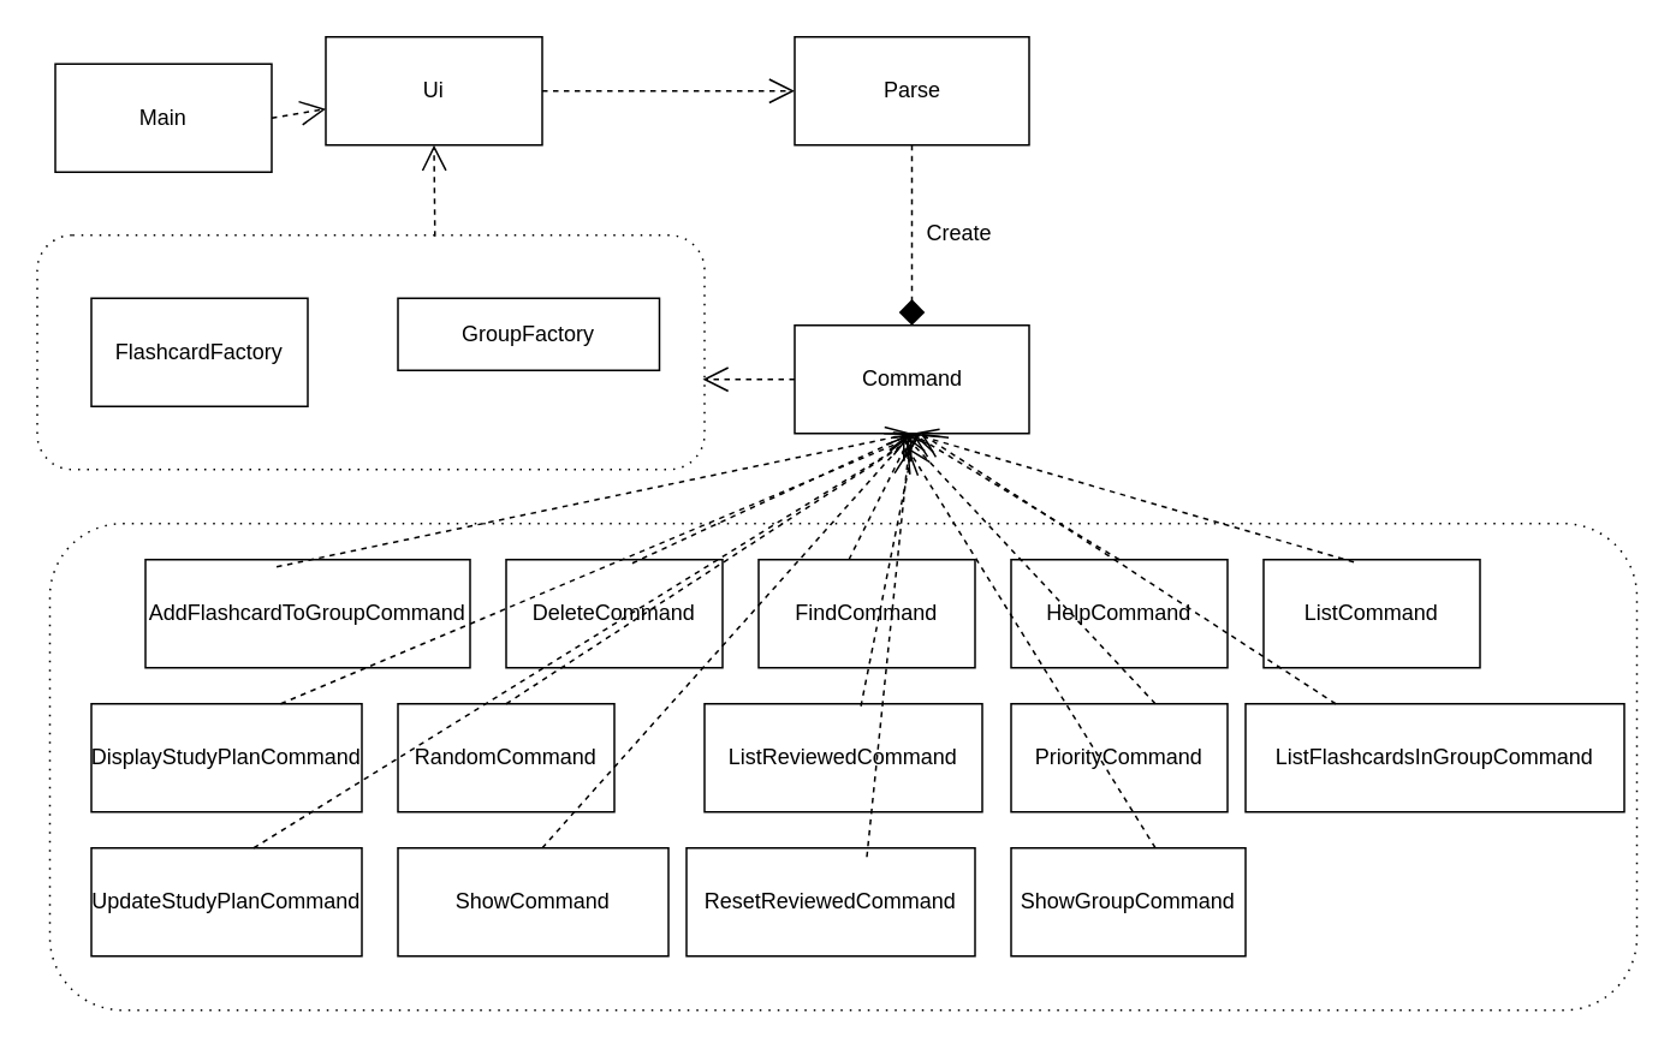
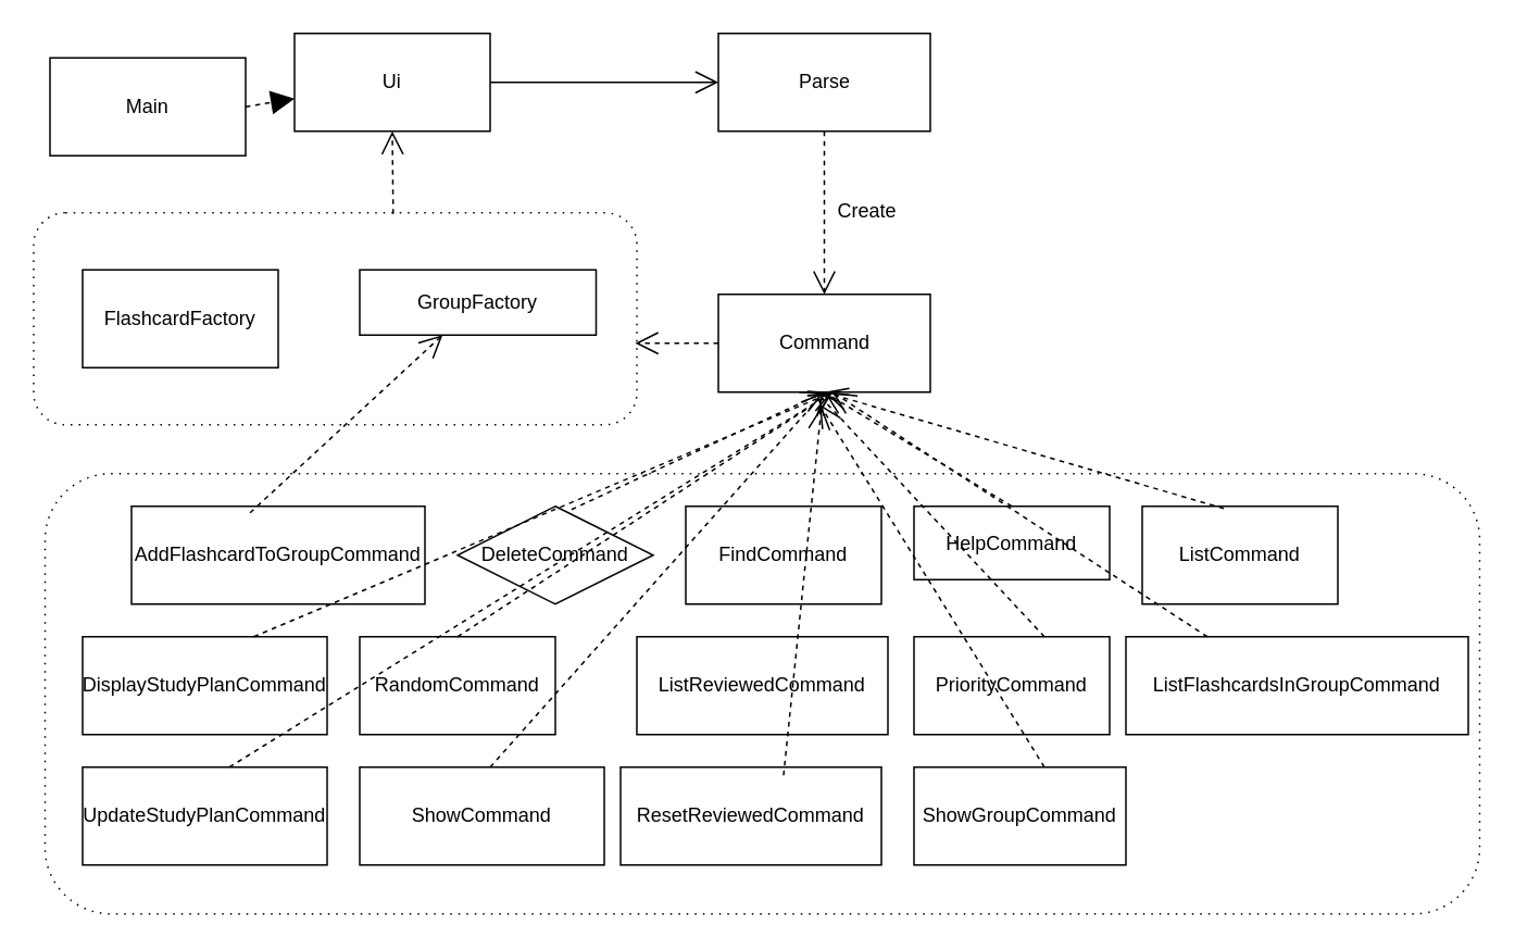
  <mxCell id="0" />
  <mxCell id="1" parent="0" />
  <mxCell id="2" value="" style="shape=ext;rounded=1;html=1;whiteSpace=wrap;dashed=1;dashPattern=1 4;strokeColor=#000000;" vertex="1" parent="1"><mxGeometry x="20" y="130" width="370" height="130" as="geometry" /></mxCell>
  <mxCell id="3" value="Event&#10;Sub-Process" style="shape=ext;rounded=1;html=1;whiteSpace=wrap;dashed=1;dashPattern=1 4;strokeColor=#000000;" vertex="1" parent="1"><mxGeometry x="27" y="290" width="880" height="270" as="geometry" /></mxCell>
  <mxCell id="4" value="Ui" style="rounded=0;whiteSpace=wrap;html=1;strokeColor=#000000;" vertex="1" parent="1"><mxGeometry x="180" y="20" width="120" height="60" as="geometry" /></mxCell>
  <mxCell id="5" value="Main" style="rounded=0;whiteSpace=wrap;html=1;strokeColor=#000000;" vertex="1" parent="1"><mxGeometry x="30" y="35" width="120" height="60" as="geometry" /></mxCell>
- <mxCell id="6" value="" style="endArrow=open;endSize=12;dashed=1;html=1;strokeColor=#000000;exitX=1;exitY=0.5;exitDx=0;exitDy=0;" edge="1" parent="1" source="5" target="4"><mxGeometry x="-0.112" y="10" width="160" relative="1" as="geometry"><mxPoint x="145" y="149.5" as="sourcePoint" /><mxPoint x="235" y="150" as="targetPoint" /><mxPoint as="offset" /></mxGeometry></mxCell>
+ <mxCell id="6" value="" style="endArrow=block;endSize=12;dashed=1;html=1;strokeColor=#000000;exitX=1;exitY=0.5;exitDx=0;exitDy=0;" edge="1" parent="1" source="5" target="4"><mxGeometry x="-0.112" y="10" width="160" relative="1" as="geometry"><mxPoint x="145" y="149.5" as="sourcePoint" /><mxPoint x="235" y="150" as="targetPoint" /><mxPoint as="offset" /></mxGeometry></mxCell>
  <mxCell id="7" value="Parse" style="html=1;strokeColor=#000000;" vertex="1" parent="1"><mxGeometry x="440" y="20" width="130" height="60" as="geometry" /></mxCell>
- <mxCell id="8" value="" style="endArrow=open;endSize=12;dashed=1;html=1;strokeColor=#000000;" edge="1" parent="1" source="4" target="7"><mxGeometry x="-0.112" y="10" width="160" relative="1" as="geometry"><mxPoint x="355" y="149.5" as="sourcePoint" /><mxPoint x="445" y="150" as="targetPoint" /><mxPoint as="offset" /></mxGeometry></mxCell>
- <mxCell id="9" value="" style="endArrow=diamond;endSize=12;dashed=1;html=1;entryX=0.5;entryY=0;entryDx=0;entryDy=0;exitX=0.5;exitY=1;exitDx=0;exitDy=0;strokeColor=#000000;" edge="1" parent="1" source="7" target="12"><mxGeometry x="-0.112" y="10" width="160" relative="1" as="geometry"><mxPoint x="500" y="130" as="sourcePoint" /><mxPoint x="580" y="130.286" as="targetPoint" /><mxPoint as="offset" /></mxGeometry></mxCell>
+ <mxCell id="8" value="" style="endArrow=open;endSize=12;dashed=0;html=1;strokeColor=#000000;" edge="1" parent="1" source="4" target="7"><mxGeometry x="-0.112" y="10" width="160" relative="1" as="geometry"><mxPoint x="355" y="149.5" as="sourcePoint" /><mxPoint x="445" y="150" as="targetPoint" /><mxPoint as="offset" /></mxGeometry></mxCell>
+ <mxCell id="9" value="" style="endArrow=open;endSize=12;dashed=1;html=1;entryX=0.5;entryY=0;entryDx=0;entryDy=0;exitX=0.5;exitY=1;exitDx=0;exitDy=0;strokeColor=#000000;" edge="1" parent="1" source="7" target="12"><mxGeometry x="-0.112" y="10" width="160" relative="1" as="geometry"><mxPoint x="500" y="130" as="sourcePoint" /><mxPoint x="580" y="130.286" as="targetPoint" /><mxPoint as="offset" /></mxGeometry></mxCell>
  <mxCell id="10" value="Create" style="text;html=1;align=center;verticalAlign=middle;resizable=0;points=[];labelBackgroundColor=#ffffff;strokeColor=#000000;" vertex="1" connectable="0" parent="9"><mxGeometry x="-0.033" y="10" relative="1" as="geometry"><mxPoint x="15" as="offset" /></mxGeometry></mxCell>
  <mxCell id="11" value="" style="endArrow=open;endSize=12;dashed=1;html=1;entryX=0.5;entryY=0;entryDx=0;entryDy=0;exitX=0.5;exitY=1;exitDx=0;exitDy=0;strokeColor=#000000;" edge="1" parent="1" source="12"><mxGeometry x="-0.112" y="10" width="160" relative="1" as="geometry"><mxPoint x="515" y="130" as="sourcePoint" /><mxPoint x="515" y="200" as="targetPoint" /><mxPoint as="offset" /></mxGeometry></mxCell>
  <mxCell id="12" value="Command" style="html=1;strokeColor=#000000;" vertex="1" parent="1"><mxGeometry x="440" y="180" width="130" height="60" as="geometry" /></mxCell>
  <mxCell id="13" value="" style="endArrow=open;endSize=12;dashed=1;html=1;exitX=0;exitY=0.5;exitDx=0;exitDy=0;strokeColor=#000000;" edge="1" parent="1" source="12"><mxGeometry x="-0.112" y="10" width="160" relative="1" as="geometry"><mxPoint x="515" y="130" as="sourcePoint" /><mxPoint x="389" y="210" as="targetPoint" /><mxPoint as="offset" /></mxGeometry></mxCell>
  <mxCell id="14" value="DisplayStudyPlanCommand" style="rounded=0;whiteSpace=wrap;html=1;strokeColor=#000000;" vertex="1" parent="1"><mxGeometry x="50" y="390" width="150" height="60" as="geometry" /></mxCell>
  <mxCell id="15" value="AddFlashcardToGroupCommand" style="rounded=0;whiteSpace=wrap;html=1;strokeColor=#000000;" vertex="1" parent="1"><mxGeometry x="80" y="310" width="180" height="60" as="geometry" /></mxCell>
  <mxCell id="16" value="FindCommand" style="rounded=0;whiteSpace=wrap;html=1;strokeColor=#000000;" vertex="1" parent="1"><mxGeometry x="420" y="310" width="120" height="60" as="geometry" /></mxCell>
- <mxCell id="17" value="HelpCommand" style="rounded=0;whiteSpace=wrap;html=1;strokeColor=#000000;" vertex="1" parent="1"><mxGeometry x="560" y="310" width="120" height="60" as="geometry" /></mxCell>
+ <mxCell id="17" value="HelpCommand" style="rounded=0;whiteSpace=wrap;html=1;strokeColor=#000000;" vertex="1" parent="1"><mxGeometry x="560" y="310" width="120" height="45" as="geometry" /></mxCell>
  <mxCell id="18" value="ListCommand" style="rounded=0;whiteSpace=wrap;html=1;strokeColor=#000000;" vertex="1" parent="1"><mxGeometry x="700" y="310" width="120" height="60" as="geometry" /></mxCell>
- <mxCell id="19" value="DeleteCommand" style="rounded=0;whiteSpace=wrap;html=1;strokeColor=#000000;" vertex="1" parent="1"><mxGeometry x="280" y="310" width="120" height="60" as="geometry" /></mxCell>
+ <mxCell id="19" value="DeleteCommand" style="rhombus;whiteSpace=wrap;html=1;strokeColor=#000000;" vertex="1" parent="1"><mxGeometry x="280" y="310" width="120" height="60" as="geometry" /></mxCell>
  <mxCell id="20" value="ListReviewedCommand" style="rounded=0;whiteSpace=wrap;html=1;strokeColor=#000000;" vertex="1" parent="1"><mxGeometry x="390" y="390" width="154" height="60" as="geometry" /></mxCell>
  <mxCell id="21" value="ListFlashcardsInGroupCommand" style="rounded=0;whiteSpace=wrap;html=1;strokeColor=#000000;" vertex="1" parent="1"><mxGeometry x="690" y="390" width="210" height="60" as="geometry" /></mxCell>
  <mxCell id="22" value="PriorityCommand" style="rounded=0;whiteSpace=wrap;html=1;strokeColor=#000000;" vertex="1" parent="1"><mxGeometry x="560" y="390" width="120" height="60" as="geometry" /></mxCell>
  <mxCell id="23" value="RandomCommand" style="rounded=0;whiteSpace=wrap;html=1;strokeColor=#000000;" vertex="1" parent="1"><mxGeometry x="220" y="390" width="120" height="60" as="geometry" /></mxCell>
  <mxCell id="24" value="UpdateStudyPlanCommand" style="rounded=0;whiteSpace=wrap;html=1;strokeColor=#000000;" vertex="1" parent="1"><mxGeometry x="50" y="470" width="150" height="60" as="geometry" /></mxCell>
  <mxCell id="25" value="ShowCommand" style="rounded=0;whiteSpace=wrap;html=1;strokeColor=#000000;" vertex="1" parent="1"><mxGeometry x="220" y="470" width="150" height="60" as="geometry" /></mxCell>
  <mxCell id="26" value="ShowGroupCommand" style="rounded=0;whiteSpace=wrap;html=1;strokeColor=#000000;" vertex="1" parent="1"><mxGeometry x="560" y="470" width="130" height="60" as="geometry" /></mxCell>
  <mxCell id="27" value="ResetReviewedCommand" style="rounded=0;whiteSpace=wrap;html=1;strokeColor=#000000;" vertex="1" parent="1"><mxGeometry x="380" y="470" width="160" height="60" as="geometry" /></mxCell>
  <mxCell id="28" value="" style="endArrow=open;endSize=12;dashed=1;html=1;entryX=0.5;entryY=1;entryDx=0;entryDy=0;exitX=0.5;exitY=0;exitDx=0;exitDy=0;strokeColor=#000000;" edge="1" parent="1" source="17" target="12"><mxGeometry x="-0.112" y="10" width="160" relative="1" as="geometry"><mxPoint x="610" y="309" as="sourcePoint" /><mxPoint x="700" y="309.5" as="targetPoint" /><mxPoint as="offset" /></mxGeometry></mxCell>
- <mxCell id="29" value="" style="endArrow=open;endSize=12;dashed=1;html=1;entryX=0.5;entryY=1;entryDx=0;entryDy=0;exitX=0.417;exitY=0;exitDx=0;exitDy=0;exitPerimeter=0;strokeColor=#000000;" edge="1" parent="1" source="16" target="12"><mxGeometry x="-0.112" y="10" width="160" relative="1" as="geometry"><mxPoint x="480" y="310" as="sourcePoint" /><mxPoint x="570" y="310.5" as="targetPoint" /><mxPoint as="offset" /></mxGeometry></mxCell>
  <mxCell id="30" value="" style="endArrow=open;endSize=12;dashed=1;html=1;exitX=0.583;exitY=0.033;exitDx=0;exitDy=0;exitPerimeter=0;strokeColor=#000000;" edge="1" parent="1" source="19"><mxGeometry x="-0.112" y="10" width="160" relative="1" as="geometry"><mxPoint x="340" y="309" as="sourcePoint" /><mxPoint x="505" y="240" as="targetPoint" /><mxPoint as="offset" /></mxGeometry></mxCell>
- <mxCell id="31" value="" style="endArrow=open;endSize=12;dashed=1;html=1;exitX=0.404;exitY=0.067;exitDx=0;exitDy=0;exitPerimeter=0;entryX=0.5;entryY=1;entryDx=0;entryDy=0;strokeColor=#000000;" edge="1" parent="1" source="15" target="12"><mxGeometry x="-0.112" y="10" width="160" relative="1" as="geometry"><mxPoint x="180" y="129.5" as="sourcePoint" /><mxPoint x="270" y="130" as="targetPoint" /><mxPoint as="offset" /></mxGeometry></mxCell>
+ <mxCell id="31" value="" style="endArrow=open;endSize=12;dashed=1;html=1;exitX=0.404;exitY=0.067;exitDx=0;exitDy=0;exitPerimeter=0;strokeColor=#000000;" edge="1" parent="1" source="15" target="43"><mxGeometry x="-0.112" y="10" width="160" relative="1" as="geometry"><mxPoint x="180" y="129.5" as="sourcePoint" /><mxPoint x="270" y="130" as="targetPoint" /><mxPoint as="offset" /></mxGeometry></mxCell>
  <mxCell id="32" value="" style="endArrow=open;endSize=12;dashed=1;html=1;entryX=0.5;entryY=1;entryDx=0;entryDy=0;exitX=0.417;exitY=0.022;exitDx=0;exitDy=0;exitPerimeter=0;strokeColor=#000000;" edge="1" parent="1" source="18" target="12"><mxGeometry x="-0.112" y="10" width="160" relative="1" as="geometry"><mxPoint x="765" y="310" as="sourcePoint" /><mxPoint x="650" y="260" as="targetPoint" /><mxPoint as="offset" /></mxGeometry></mxCell>
  <mxCell id="33" value="" style="endArrow=open;endSize=12;dashed=1;html=1;entryX=0.487;entryY=1.144;entryDx=0;entryDy=0;exitX=0;exitY=0.5;exitDx=0;exitDy=0;entryPerimeter=0;strokeColor=#000000;" edge="1" parent="1" target="12"><mxGeometry x="-0.112" y="10" width="160" relative="1" as="geometry"><mxPoint x="480" y="475" as="sourcePoint" /><mxPoint x="330" y="365" as="targetPoint" /><mxPoint as="offset" /></mxGeometry></mxCell>
  <mxCell id="34" value="" style="endArrow=open;endSize=12;dashed=1;html=1;exitX=0;exitY=0.5;exitDx=0;exitDy=0;strokeColor=#000000;" edge="1" parent="1"><mxGeometry x="-0.112" y="10" width="160" relative="1" as="geometry"><mxPoint x="300" y="470" as="sourcePoint" /><mxPoint x="505" y="240" as="targetPoint" /><mxPoint as="offset" /></mxGeometry></mxCell>
  <mxCell id="35" value="" style="endArrow=open;endSize=12;dashed=1;html=1;exitX=0;exitY=0.5;exitDx=0;exitDy=0;strokeColor=#000000;" edge="1" parent="1"><mxGeometry x="-0.112" y="10" width="160" relative="1" as="geometry"><mxPoint x="140" y="470" as="sourcePoint" /><mxPoint x="510" y="240" as="targetPoint" /><mxPoint as="offset" /></mxGeometry></mxCell>
  <mxCell id="36" value="" style="endArrow=open;endSize=12;dashed=1;html=1;exitX=0;exitY=0.5;exitDx=0;exitDy=0;strokeColor=#000000;" edge="1" parent="1"><mxGeometry x="-0.112" y="10" width="160" relative="1" as="geometry"><mxPoint x="740" y="390" as="sourcePoint" /><mxPoint x="510" y="240" as="targetPoint" /><mxPoint as="offset" /></mxGeometry></mxCell>
  <mxCell id="37" value="" style="endArrow=open;endSize=12;dashed=1;html=1;exitX=0;exitY=0.5;exitDx=0;exitDy=0;strokeColor=#000000;" edge="1" parent="1"><mxGeometry x="-0.112" y="10" width="160" relative="1" as="geometry"><mxPoint x="640" y="390" as="sourcePoint" /><mxPoint x="500" y="240" as="targetPoint" /><mxPoint as="offset" /></mxGeometry></mxCell>
- <mxCell id="38" value="" style="endArrow=open;endSize=12;dashed=1;html=1;exitX=0.563;exitY=0.022;exitDx=0;exitDy=0;exitPerimeter=0;strokeColor=#000000;" edge="1" parent="1" source="20" target="12"><mxGeometry x="-0.112" y="10" width="160" relative="1" as="geometry"><mxPoint x="488.5" y="390" as="sourcePoint" /><mxPoint x="500" y="260" as="targetPoint" /><Array as="points"><mxPoint x="505" y="250" /><mxPoint x="500" y="240" /></Array><mxPoint as="offset" /></mxGeometry></mxCell>
  <mxCell id="39" value="" style="endArrow=open;endSize=12;dashed=1;html=1;exitX=0.5;exitY=0;exitDx=0;exitDy=0;strokeColor=#000000;" edge="1" parent="1" source="23"><mxGeometry x="-0.112" y="10" width="160" relative="1" as="geometry"><mxPoint x="310" y="390" as="sourcePoint" /><mxPoint x="510" y="240" as="targetPoint" /><mxPoint as="offset" /></mxGeometry></mxCell>
  <mxCell id="40" value="" style="endArrow=open;endSize=12;dashed=1;html=1;exitX=0;exitY=0.5;exitDx=0;exitDy=0;strokeColor=#000000;" edge="1" parent="1"><mxGeometry x="-0.112" y="10" width="160" relative="1" as="geometry"><mxPoint x="155" y="390" as="sourcePoint" /><mxPoint x="510" y="240" as="targetPoint" /><mxPoint as="offset" /></mxGeometry></mxCell>
  <mxCell id="41" value="" style="endArrow=open;endSize=12;dashed=1;html=1;entryX=0.477;entryY=1.122;entryDx=0;entryDy=0;exitX=0;exitY=0.5;exitDx=0;exitDy=0;entryPerimeter=0;strokeColor=#000000;" edge="1" parent="1" target="12"><mxGeometry x="-0.112" y="10" width="160" relative="1" as="geometry"><mxPoint x="640" y="470" as="sourcePoint" /><mxPoint x="490" y="360" as="targetPoint" /><Array as="points" /><mxPoint as="offset" /></mxGeometry></mxCell>
  <mxCell id="42" value="FlashcardFactory" style="rounded=0;whiteSpace=wrap;html=1;strokeColor=#000000;" vertex="1" parent="1"><mxGeometry x="50" y="165" width="120" height="60" as="geometry" /></mxCell>
  <mxCell id="43" value="GroupFactory" style="rounded=0;whiteSpace=wrap;html=1;strokeColor=#000000;" vertex="1" parent="1"><mxGeometry x="220" y="165" width="145" height="40" as="geometry" /></mxCell>
  <mxCell id="44" value="" style="endArrow=open;endSize=12;dashed=1;html=1;strokeColor=#000000;exitX=0.596;exitY=0.005;exitDx=0;exitDy=0;exitPerimeter=0;entryX=0.5;entryY=1;entryDx=0;entryDy=0;" edge="1" parent="1" source="2" target="4"><mxGeometry x="-0.112" y="10" width="160" relative="1" as="geometry"><mxPoint x="150" y="80" as="sourcePoint" /><mxPoint x="245" y="80" as="targetPoint" /><mxPoint as="offset" /></mxGeometry></mxCell>
